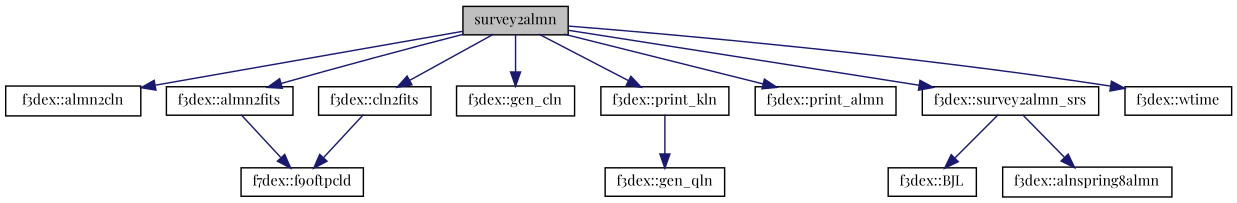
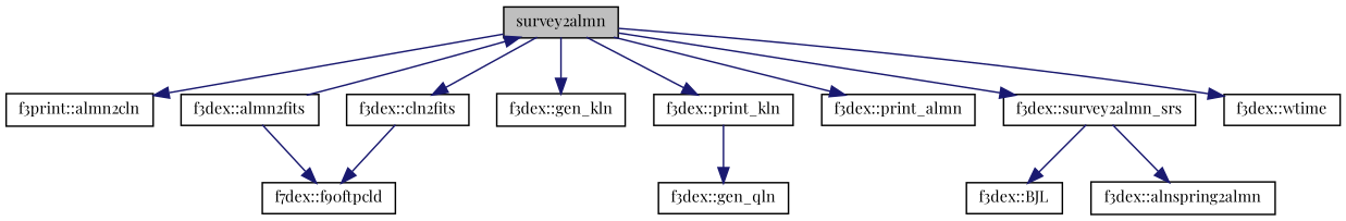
  digraph {
    fontname="Playfair Display"
    rankdir=TB
    node [color=black fillcolor=white fontname="Playfair Display" fontsize=10 shape=record style=filled]
    edge [color=midnightblue fontname="Playfair Display" fontsize=10 labelfontname=Helvetica labelfontsize=10 style=solid]
    n1 [fillcolor=grey75 fontcolor=black height=0.2 label=survey2almn width=0.4]
-   n2 [height=0.2 label="f3dex::almn2cln" width=0.4]
+   n2 [height=0.2 label="f3print::almn2cln" width=0.4]
    n3 [height=0.2 label="f3dex::almn2fits" width=0.4]
    n4 [height=0.2 label="f3dex::cln2fits" width=0.4]
-   n5 [height=0.2 label="f3dex::gen_cln" width=0.4]
+   n5 [height=0.2 label="f3dex::gen_kln" width=0.4]
    n6 [height=0.2 label="f3dex::print_kln" width=0.4]
    n7 [height=0.2 label="f3dex::print_almn" width=0.4]
    n8 [height=0.2 label="f3dex::survey2almn_srs" width=0.4]
    n9 [height=0.2 label="f3dex::wtime" width=0.4]
    n10 [height=0.2 label="f7dex::f90ftpcld" width=0.4]
    n11 [height=0.2 label="f3dex::gen_qln" width=0.4]
    n12 [height=0.2 label="f3dex::BJL" width=0.4]
-   n13 [height=0.2 label="f3dex::alnspring8almn" width=0.4]
+   n13 [height=0.2 label="f3dex::alnspring2almn" width=0.4]
    n1 -> n2
-   n1 -> n3
+   n3 -> n1
    n1 -> n4
    n1 -> n5
    n1 -> n6
    n1 -> n7
    n1 -> n8
    n1 -> n9
    n3 -> n10
    n4 -> n10
    n6 -> n11
    n8 -> n12
    n8 -> n13
  }
